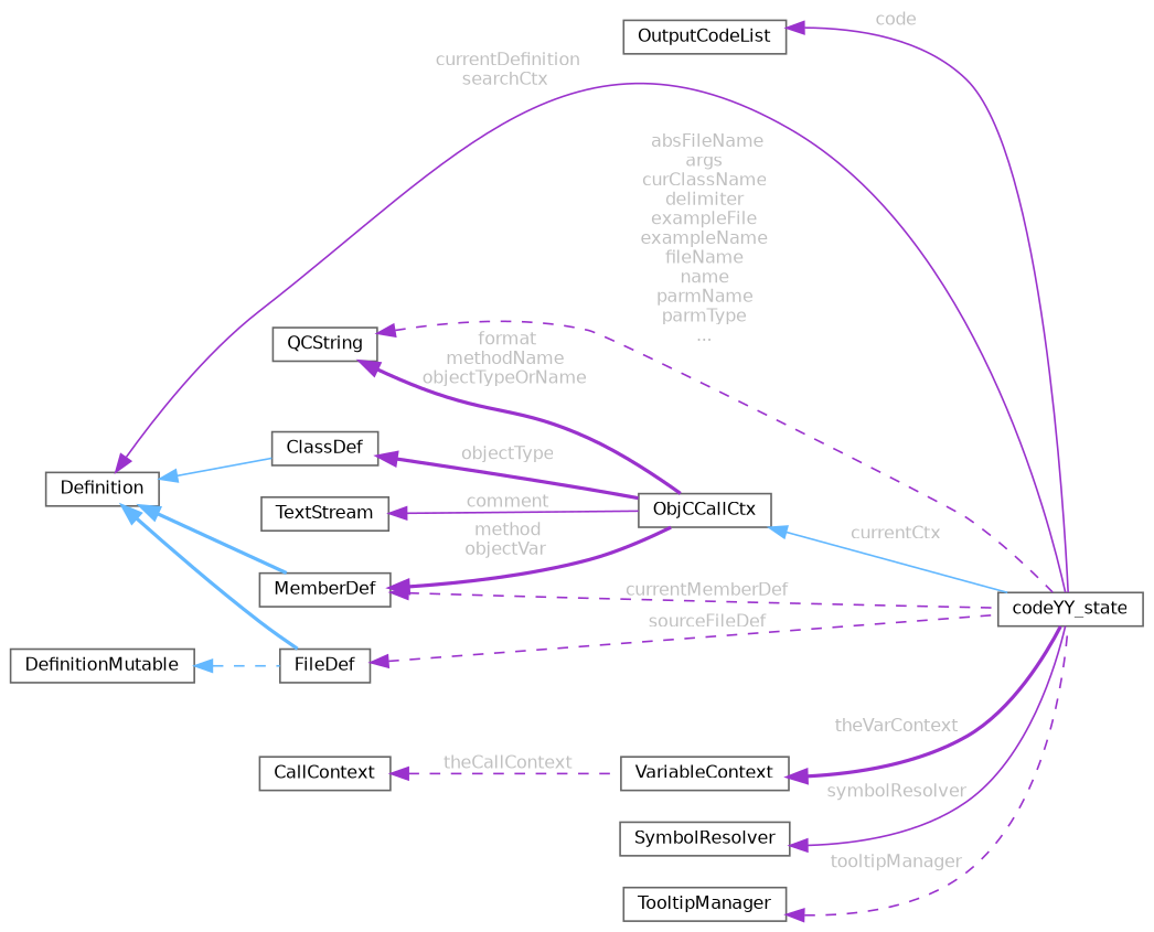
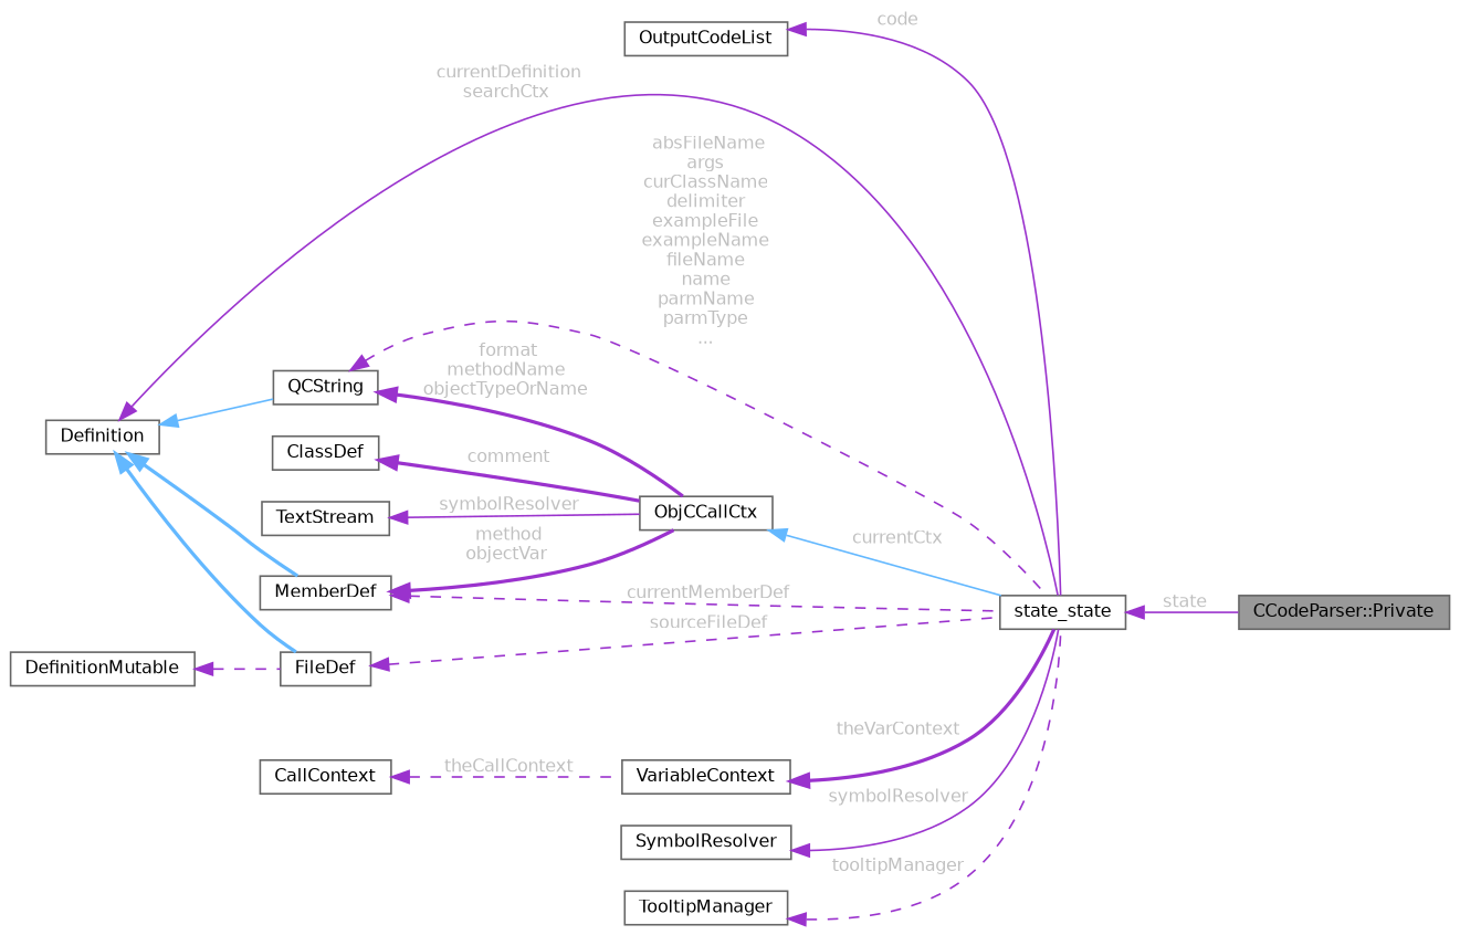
  digraph {
    rankdir=LR
    node [color=gray40 fillcolor=white fontname=Helvetica fontsize=10 shape=box style=filled]
    edge [color=darkorchid3 dir=back fontcolor=grey fontname=Helvetica fontsize=10 labelfontname=Helvetica labelfontsize=10 style=solid]
-   n2 [height=0.2 label=codeYY_state width=0.4]
+   n1 [fillcolor=grey60 fontcolor=black height=0.2 label="CCodeParser::Private" width=0.4]
+   n2 [height=0.2 label=state_state width=0.4]
    n3 [height=0.2 label=OutputCodeList width=0.4]
    n4 [height=0.2 label=QCString width=0.4]
    n5 [height=0.2 label=ObjCCallCtx width=0.4]
    n6 [height=0.2 label=FileDef width=0.4]
    n7 [height=0.2 label=DefinitionMutable width=0.4]
    n8 [height=0.2 label=Definition width=0.4]
    n9 [height=0.2 label=MemberDef width=0.4]
    n10 [height=0.2 label=ClassDef width=0.4]
    n11 [height=0.2 label=TextStream width=0.4]
    n12 [height=0.2 label=VariableContext width=0.4]
    n13 [height=0.2 label=CallContext width=0.4]
    n14 [height=0.2 label=SymbolResolver width=0.4]
    n15 [height=0.2 label=TooltipManager width=0.4]
+   n2 -> n1 [label=" state"]
    n3 -> n2 [label=" code"]
    n4 -> n2 [label=" absFileName\nargs\ncurClassName\ndelimiter\nexampleFile\nexampleName\nfileName\nname\nparmName\nparmType\n..." style=dashed]
    n4 -> n5 [label=" format\nmethodName\nobjectTypeOrName" style=bold]
    n5 -> n2 [color=steelblue1 label=" currentCtx"]
    n6 -> n2 [label=" sourceFileDef" style=dashed]
-   n7 -> n6 [color=steelblue1 style=dashed fontcolor=""]
+   n7 -> n6 [style=dashed fontcolor=""]
    n8 -> n2 [label=" currentDefinition\nsearchCtx"]
    n8 -> n6 [color=steelblue1 style=bold fontcolor=""]
    n8 -> n9 [color=steelblue1 style=bold fontcolor=""]
-   n8 -> n10 [color=steelblue1 fontcolor=""]
+   n8 -> n4 [color=steelblue1 fontcolor=""]
    n9 -> n2 [label=" currentMemberDef" style=dashed]
    n9 -> n5 [label=" method\nobjectVar" style=bold]
-   n10 -> n5 [label=" objectType" style=bold]
-   n11 -> n5 [label=" comment"]
+   n10 -> n5 [label=" comment" style=bold]
+   n11 -> n5 [label=" symbolResolver"]
    n12 -> n2 [label=" theVarContext" style=bold]
    n13 -> n12 [label=" theCallContext" style=dashed]
    n14 -> n2 [label=" symbolResolver"]
    n15 -> n2 [label=" tooltipManager" style=dashed]
  }
